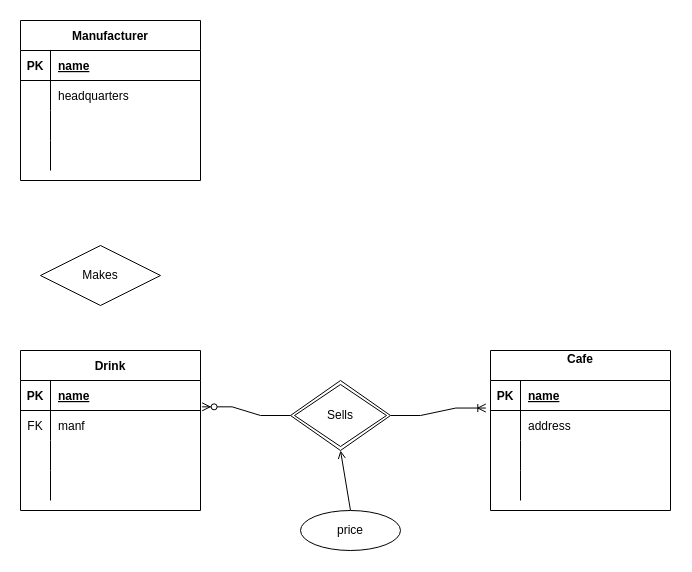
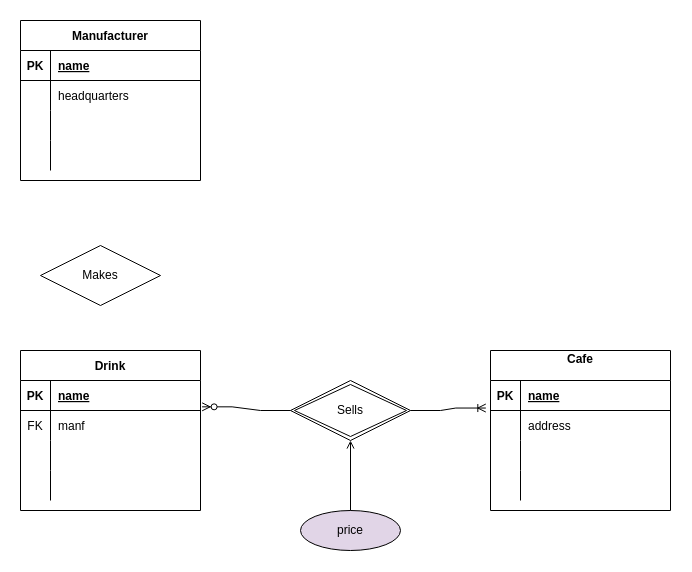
  <mxCell id="0" />
  <mxCell id="1" parent="0" />
  <mxCell id="2" value="Manufacturer" style="shape=table;startSize=30;container=1;collapsible=1;childLayout=tableLayout;fixedRows=1;rowLines=0;fontStyle=1;align=center;resizeLast=1;" vertex="1" parent="1"><mxGeometry x="20" y="20" width="180" height="160" as="geometry" /></mxCell>
  <mxCell id="3" value="" style="shape=tableRow;horizontal=0;startSize=0;swimlaneHead=0;swimlaneBody=0;fillColor=none;collapsible=0;dropTarget=0;points=[[0,0.5],[1,0.5]];portConstraint=eastwest;top=0;left=0;right=0;bottom=1;" vertex="1" parent="2"><mxGeometry y="30" width="180" height="30" as="geometry" /></mxCell>
  <mxCell id="4" value="PK" style="shape=partialRectangle;connectable=0;fillColor=none;top=0;left=0;bottom=0;right=0;fontStyle=1;overflow=hidden;" vertex="1" parent="3"><mxGeometry width="30" height="30" as="geometry"><mxRectangle width="30" height="30" as="alternateBounds" /></mxGeometry></mxCell>
  <mxCell id="5" value="name" style="shape=partialRectangle;connectable=0;fillColor=none;top=0;left=0;bottom=0;right=0;align=left;spacingLeft=6;fontStyle=5;overflow=hidden;" vertex="1" parent="3"><mxGeometry x="30" width="150" height="30" as="geometry"><mxRectangle width="150" height="30" as="alternateBounds" /></mxGeometry></mxCell>
  <mxCell id="6" value="" style="shape=tableRow;horizontal=0;startSize=0;swimlaneHead=0;swimlaneBody=0;fillColor=none;collapsible=0;dropTarget=0;points=[[0,0.5],[1,0.5]];portConstraint=eastwest;top=0;left=0;right=0;bottom=0;" vertex="1" parent="2"><mxGeometry y="60" width="180" height="30" as="geometry" /></mxCell>
  <mxCell id="7" value="" style="shape=partialRectangle;connectable=0;fillColor=none;top=0;left=0;bottom=0;right=0;editable=1;overflow=hidden;" vertex="1" parent="6"><mxGeometry width="30" height="30" as="geometry"><mxRectangle width="30" height="30" as="alternateBounds" /></mxGeometry></mxCell>
  <mxCell id="8" value="headquarters" style="shape=partialRectangle;connectable=0;fillColor=none;top=0;left=0;bottom=0;right=0;align=left;spacingLeft=6;overflow=hidden;" vertex="1" parent="6"><mxGeometry x="30" width="150" height="30" as="geometry"><mxRectangle width="150" height="30" as="alternateBounds" /></mxGeometry></mxCell>
  <mxCell id="9" value="" style="shape=tableRow;horizontal=0;startSize=0;swimlaneHead=0;swimlaneBody=0;fillColor=none;collapsible=0;dropTarget=0;points=[[0,0.5],[1,0.5]];portConstraint=eastwest;top=0;left=0;right=0;bottom=0;" vertex="1" parent="2"><mxGeometry y="90" width="180" height="30" as="geometry" /></mxCell>
  <mxCell id="10" value="" style="shape=partialRectangle;connectable=0;fillColor=none;top=0;left=0;bottom=0;right=0;editable=1;overflow=hidden;" vertex="1" parent="9"><mxGeometry width="30" height="30" as="geometry"><mxRectangle width="30" height="30" as="alternateBounds" /></mxGeometry></mxCell>
  <mxCell id="11" value="" style="shape=partialRectangle;connectable=0;fillColor=none;top=0;left=0;bottom=0;right=0;align=left;spacingLeft=6;overflow=hidden;" vertex="1" parent="9"><mxGeometry x="30" width="150" height="30" as="geometry"><mxRectangle width="150" height="30" as="alternateBounds" /></mxGeometry></mxCell>
  <mxCell id="12" value="" style="shape=tableRow;horizontal=0;startSize=0;swimlaneHead=0;swimlaneBody=0;fillColor=none;collapsible=0;dropTarget=0;points=[[0,0.5],[1,0.5]];portConstraint=eastwest;top=0;left=0;right=0;bottom=0;" vertex="1" parent="2"><mxGeometry y="120" width="180" height="30" as="geometry" /></mxCell>
  <mxCell id="13" value="" style="shape=partialRectangle;connectable=0;fillColor=none;top=0;left=0;bottom=0;right=0;editable=1;overflow=hidden;" vertex="1" parent="12"><mxGeometry width="30" height="30" as="geometry"><mxRectangle width="30" height="30" as="alternateBounds" /></mxGeometry></mxCell>
  <mxCell id="14" value="" style="shape=partialRectangle;connectable=0;fillColor=none;top=0;left=0;bottom=0;right=0;align=left;spacingLeft=6;overflow=hidden;" vertex="1" parent="12"><mxGeometry x="30" width="150" height="30" as="geometry"><mxRectangle width="150" height="30" as="alternateBounds" /></mxGeometry></mxCell>
  <mxCell id="15" value="Drink" style="shape=table;startSize=30;container=1;collapsible=1;childLayout=tableLayout;fixedRows=1;rowLines=0;fontStyle=1;align=center;resizeLast=1;" vertex="1" parent="1"><mxGeometry x="20" y="350" width="180" height="160" as="geometry" /></mxCell>
  <mxCell id="16" value="" style="shape=tableRow;horizontal=0;startSize=0;swimlaneHead=0;swimlaneBody=0;fillColor=none;collapsible=0;dropTarget=0;points=[[0,0.5],[1,0.5]];portConstraint=eastwest;top=0;left=0;right=0;bottom=1;" vertex="1" parent="15"><mxGeometry y="30" width="180" height="30" as="geometry" /></mxCell>
  <mxCell id="17" value="PK" style="shape=partialRectangle;connectable=0;fillColor=none;top=0;left=0;bottom=0;right=0;fontStyle=1;overflow=hidden;" vertex="1" parent="16"><mxGeometry width="30" height="30" as="geometry"><mxRectangle width="30" height="30" as="alternateBounds" /></mxGeometry></mxCell>
  <mxCell id="18" value="name" style="shape=partialRectangle;connectable=0;fillColor=none;top=0;left=0;bottom=0;right=0;align=left;spacingLeft=6;fontStyle=5;overflow=hidden;" vertex="1" parent="16"><mxGeometry x="30" width="150" height="30" as="geometry"><mxRectangle width="150" height="30" as="alternateBounds" /></mxGeometry></mxCell>
  <mxCell id="19" value="" style="shape=tableRow;horizontal=0;startSize=0;swimlaneHead=0;swimlaneBody=0;fillColor=none;collapsible=0;dropTarget=0;points=[[0,0.5],[1,0.5]];portConstraint=eastwest;top=0;left=0;right=0;bottom=0;" vertex="1" parent="15"><mxGeometry y="60" width="180" height="30" as="geometry" /></mxCell>
  <mxCell id="20" value="FK" style="shape=partialRectangle;connectable=0;fillColor=none;top=0;left=0;bottom=0;right=0;editable=1;overflow=hidden;" vertex="1" parent="19"><mxGeometry width="30" height="30" as="geometry"><mxRectangle width="30" height="30" as="alternateBounds" /></mxGeometry></mxCell>
  <mxCell id="21" value="manf" style="shape=partialRectangle;connectable=0;fillColor=none;top=0;left=0;bottom=0;right=0;align=left;spacingLeft=6;overflow=hidden;" vertex="1" parent="19"><mxGeometry x="30" width="150" height="30" as="geometry"><mxRectangle width="150" height="30" as="alternateBounds" /></mxGeometry></mxCell>
  <mxCell id="22" value="" style="shape=tableRow;horizontal=0;startSize=0;swimlaneHead=0;swimlaneBody=0;fillColor=none;collapsible=0;dropTarget=0;points=[[0,0.5],[1,0.5]];portConstraint=eastwest;top=0;left=0;right=0;bottom=0;" vertex="1" parent="15"><mxGeometry y="90" width="180" height="30" as="geometry" /></mxCell>
  <mxCell id="23" value="" style="shape=partialRectangle;connectable=0;fillColor=none;top=0;left=0;bottom=0;right=0;editable=1;overflow=hidden;" vertex="1" parent="22"><mxGeometry width="30" height="30" as="geometry"><mxRectangle width="30" height="30" as="alternateBounds" /></mxGeometry></mxCell>
  <mxCell id="24" value="" style="shape=partialRectangle;connectable=0;fillColor=none;top=0;left=0;bottom=0;right=0;align=left;spacingLeft=6;overflow=hidden;" vertex="1" parent="22"><mxGeometry x="30" width="150" height="30" as="geometry"><mxRectangle width="150" height="30" as="alternateBounds" /></mxGeometry></mxCell>
  <mxCell id="25" value="" style="shape=tableRow;horizontal=0;startSize=0;swimlaneHead=0;swimlaneBody=0;fillColor=none;collapsible=0;dropTarget=0;points=[[0,0.5],[1,0.5]];portConstraint=eastwest;top=0;left=0;right=0;bottom=0;" vertex="1" parent="15"><mxGeometry y="120" width="180" height="30" as="geometry" /></mxCell>
  <mxCell id="26" value="" style="shape=partialRectangle;connectable=0;fillColor=none;top=0;left=0;bottom=0;right=0;editable=1;overflow=hidden;" vertex="1" parent="25"><mxGeometry width="30" height="30" as="geometry"><mxRectangle width="30" height="30" as="alternateBounds" /></mxGeometry></mxCell>
  <mxCell id="27" value="" style="shape=partialRectangle;connectable=0;fillColor=none;top=0;left=0;bottom=0;right=0;align=left;spacingLeft=6;overflow=hidden;" vertex="1" parent="25"><mxGeometry x="30" width="150" height="30" as="geometry"><mxRectangle width="150" height="30" as="alternateBounds" /></mxGeometry></mxCell>
  <mxCell id="28" value="Cafe&#10;" style="shape=table;startSize=30;container=1;collapsible=1;childLayout=tableLayout;fixedRows=1;rowLines=0;fontStyle=1;align=center;resizeLast=1;" vertex="1" parent="1"><mxGeometry x="490" y="350" width="180" height="160" as="geometry" /></mxCell>
  <mxCell id="29" value="" style="shape=tableRow;horizontal=0;startSize=0;swimlaneHead=0;swimlaneBody=0;fillColor=none;collapsible=0;dropTarget=0;points=[[0,0.5],[1,0.5]];portConstraint=eastwest;top=0;left=0;right=0;bottom=1;" vertex="1" parent="28"><mxGeometry y="30" width="180" height="30" as="geometry" /></mxCell>
  <mxCell id="30" value="PK" style="shape=partialRectangle;connectable=0;fillColor=none;top=0;left=0;bottom=0;right=0;fontStyle=1;overflow=hidden;" vertex="1" parent="29"><mxGeometry width="30" height="30" as="geometry"><mxRectangle width="30" height="30" as="alternateBounds" /></mxGeometry></mxCell>
  <mxCell id="31" value="name" style="shape=partialRectangle;connectable=0;fillColor=none;top=0;left=0;bottom=0;right=0;align=left;spacingLeft=6;fontStyle=5;overflow=hidden;" vertex="1" parent="29"><mxGeometry x="30" width="150" height="30" as="geometry"><mxRectangle width="150" height="30" as="alternateBounds" /></mxGeometry></mxCell>
  <mxCell id="32" value="" style="shape=tableRow;horizontal=0;startSize=0;swimlaneHead=0;swimlaneBody=0;fillColor=none;collapsible=0;dropTarget=0;points=[[0,0.5],[1,0.5]];portConstraint=eastwest;top=0;left=0;right=0;bottom=0;" vertex="1" parent="28"><mxGeometry y="60" width="180" height="30" as="geometry" /></mxCell>
  <mxCell id="33" value="" style="shape=partialRectangle;connectable=0;fillColor=none;top=0;left=0;bottom=0;right=0;editable=1;overflow=hidden;" vertex="1" parent="32"><mxGeometry width="30" height="30" as="geometry"><mxRectangle width="30" height="30" as="alternateBounds" /></mxGeometry></mxCell>
  <mxCell id="34" value="address" style="shape=partialRectangle;connectable=0;fillColor=none;top=0;left=0;bottom=0;right=0;align=left;spacingLeft=6;overflow=hidden;" vertex="1" parent="32"><mxGeometry x="30" width="150" height="30" as="geometry"><mxRectangle width="150" height="30" as="alternateBounds" /></mxGeometry></mxCell>
  <mxCell id="35" value="" style="shape=tableRow;horizontal=0;startSize=0;swimlaneHead=0;swimlaneBody=0;fillColor=none;collapsible=0;dropTarget=0;points=[[0,0.5],[1,0.5]];portConstraint=eastwest;top=0;left=0;right=0;bottom=0;" vertex="1" parent="28"><mxGeometry y="90" width="180" height="30" as="geometry" /></mxCell>
  <mxCell id="36" value="" style="shape=partialRectangle;connectable=0;fillColor=none;top=0;left=0;bottom=0;right=0;editable=1;overflow=hidden;" vertex="1" parent="35"><mxGeometry width="30" height="30" as="geometry"><mxRectangle width="30" height="30" as="alternateBounds" /></mxGeometry></mxCell>
  <mxCell id="37" value="" style="shape=partialRectangle;connectable=0;fillColor=none;top=0;left=0;bottom=0;right=0;align=left;spacingLeft=6;overflow=hidden;" vertex="1" parent="35"><mxGeometry x="30" width="150" height="30" as="geometry"><mxRectangle width="150" height="30" as="alternateBounds" /></mxGeometry></mxCell>
  <mxCell id="38" value="" style="shape=tableRow;horizontal=0;startSize=0;swimlaneHead=0;swimlaneBody=0;fillColor=none;collapsible=0;dropTarget=0;points=[[0,0.5],[1,0.5]];portConstraint=eastwest;top=0;left=0;right=0;bottom=0;" vertex="1" parent="28"><mxGeometry y="120" width="180" height="30" as="geometry" /></mxCell>
  <mxCell id="39" value="" style="shape=partialRectangle;connectable=0;fillColor=none;top=0;left=0;bottom=0;right=0;editable=1;overflow=hidden;" vertex="1" parent="38"><mxGeometry width="30" height="30" as="geometry"><mxRectangle width="30" height="30" as="alternateBounds" /></mxGeometry></mxCell>
  <mxCell id="40" value="" style="shape=partialRectangle;connectable=0;fillColor=none;top=0;left=0;bottom=0;right=0;align=left;spacingLeft=6;overflow=hidden;" vertex="1" parent="38"><mxGeometry x="30" width="150" height="30" as="geometry"><mxRectangle width="150" height="30" as="alternateBounds" /></mxGeometry></mxCell>
  <mxCell id="41" value="Makes" style="shape=rhombus;perimeter=rhombusPerimeter;whiteSpace=wrap;html=1;align=center;" vertex="1" parent="1"><mxGeometry x="40" y="245" width="120" height="60" as="geometry" /></mxCell>
- <mxCell id="42" value="price" style="ellipse;whiteSpace=wrap;html=1;align=center;" vertex="1" parent="1"><mxGeometry x="300" y="510" width="100" height="40" as="geometry" /></mxCell>
+ <mxCell id="42" value="price" style="ellipse;whiteSpace=wrap;html=1;align=center;fillColor=#e1d5e7;" vertex="1" parent="1"><mxGeometry x="300" y="510" width="100" height="40" as="geometry" /></mxCell>
  <mxCell id="43" value="" style="endArrow=open;html=1;rounded=0;entryX=0.5;entryY=1;entryDx=0;entryDy=0;exitX=0.5;exitY=0;exitDx=0;exitDy=0;" edge="1" parent="1" source="42" target="45"><mxGeometry width="50" height="50" relative="1" as="geometry"><mxPoint x="320" y="510" as="sourcePoint" /><mxPoint x="410" y="450" as="targetPoint" /></mxGeometry></mxCell>
  <mxCell id="44" value="" style="edgeStyle=entityRelationEdgeStyle;fontSize=12;html=1;endArrow=ERoneToMany;startArrow=none;rounded=0;entryX=-0.026;entryY=-0.082;entryDx=0;entryDy=0;entryPerimeter=0;exitX=1;exitY=0.5;exitDx=0;exitDy=0;" edge="1" parent="1" source="45" target="32"><mxGeometry width="100" height="100" relative="1" as="geometry"><mxPoint x="280" y="360" as="sourcePoint" /><mxPoint x="380" y="260" as="targetPoint" /></mxGeometry></mxCell>
- <mxCell id="45" value="Sells" style="shape=rhombus;double=1;perimeter=rhombusPerimeter;whiteSpace=wrap;html=1;align=center;" vertex="1" parent="1"><mxGeometry x="290" y="380" width="100" height="70" as="geometry" /></mxCell>
+ <mxCell id="45" value="Sells" style="shape=rhombus;double=1;perimeter=rhombusPerimeter;whiteSpace=wrap;html=1;align=center;" vertex="1" parent="1"><mxGeometry x="290" y="380" width="120" height="60" as="geometry" /></mxCell>
  <mxCell id="46" value="" style="edgeStyle=entityRelationEdgeStyle;fontSize=12;html=1;endArrow=none;startArrow=ERzeroToMany;rounded=0;entryX=0;entryY=0.5;entryDx=0;entryDy=0;exitX=1.009;exitY=-0.122;exitDx=0;exitDy=0;exitPerimeter=0;" edge="1" parent="1" source="19" target="45"><mxGeometry width="100" height="100" relative="1" as="geometry"><mxPoint x="201.62" y="406.34" as="sourcePoint" /><mxPoint x="485.32" y="407.54" as="targetPoint" /></mxGeometry></mxCell>
